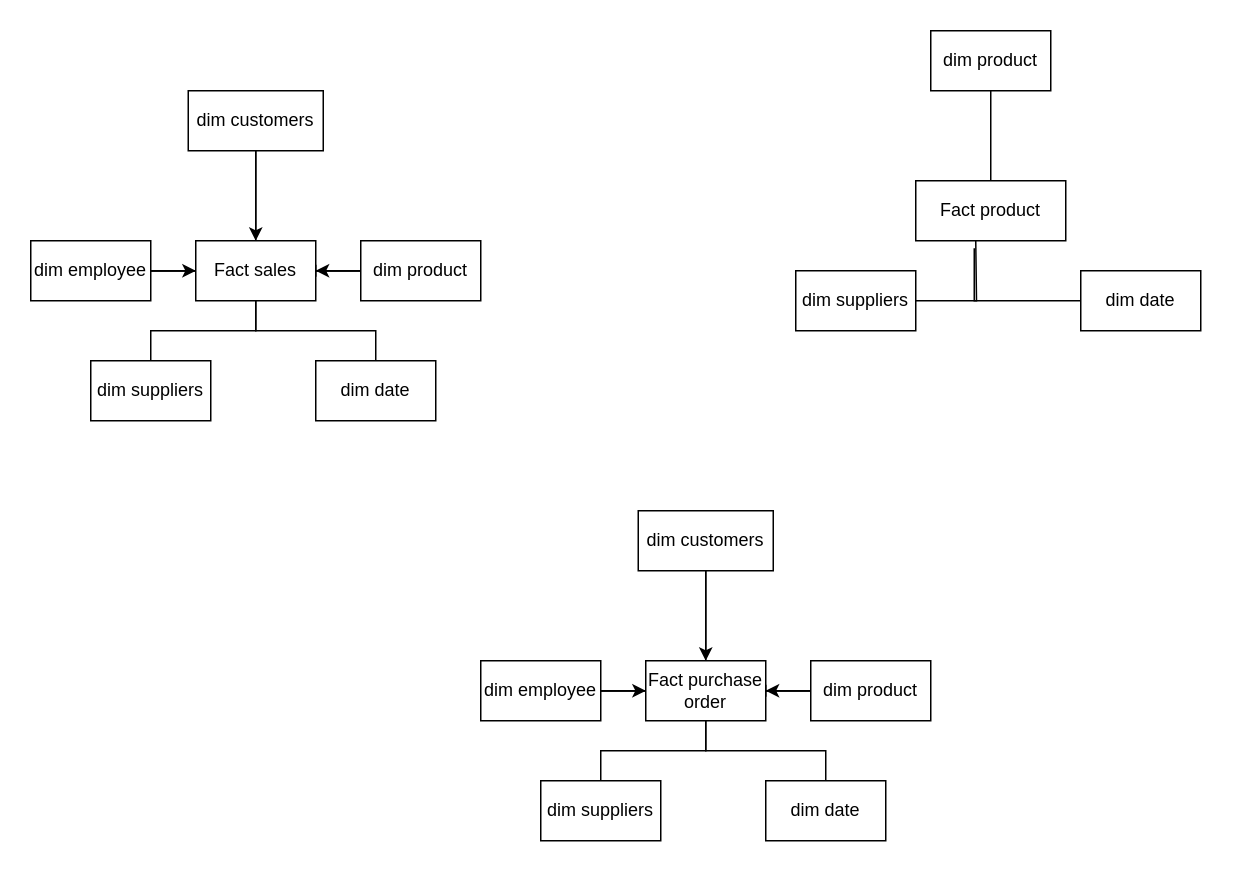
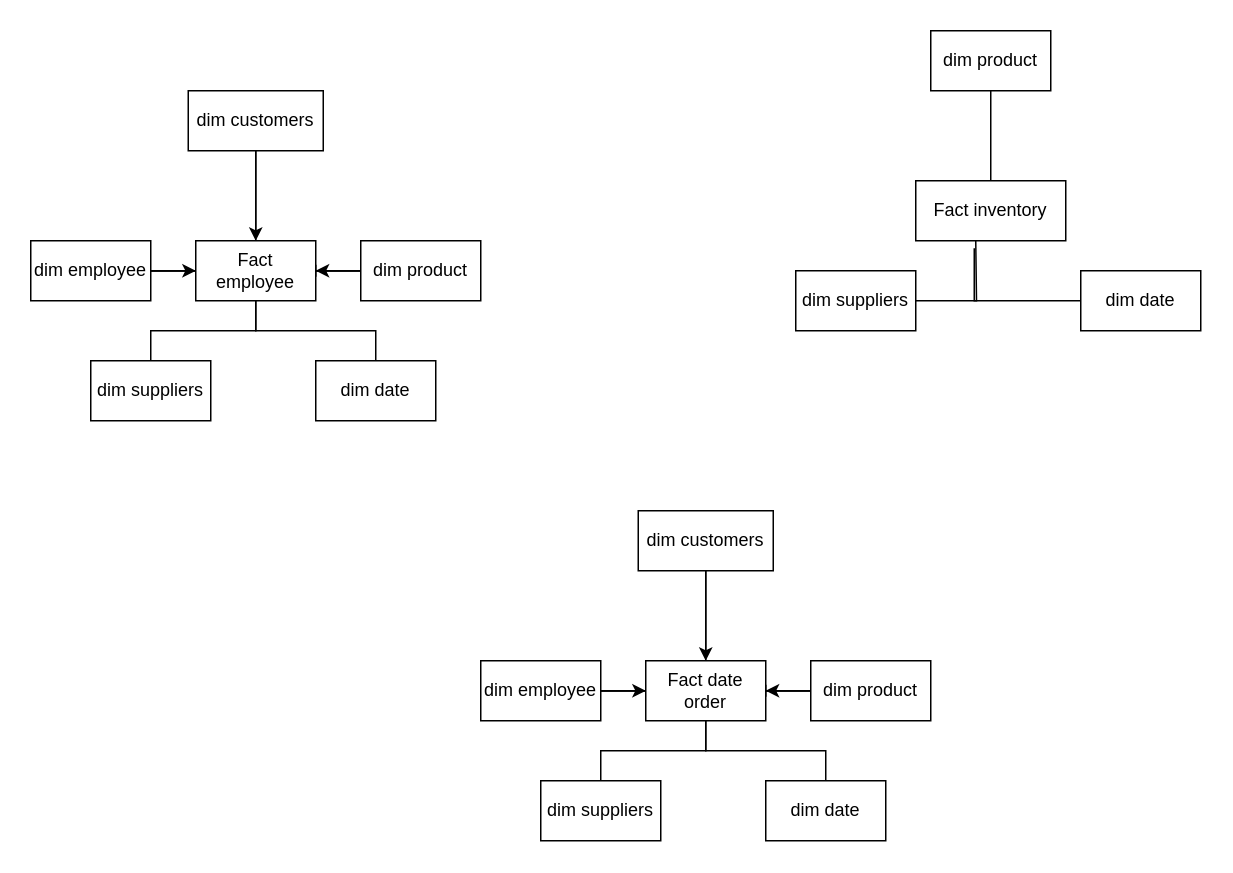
  <mxCell id="0" />
  <mxCell id="1" parent="0" />
- <mxCell id="2" value="Fact product" style="rounded=0;whiteSpace=wrap;html=1;" vertex="1" parent="1"><mxGeometry x="610" y="120" width="100" height="40" as="geometry" /></mxCell>
+ <mxCell id="2" value="Fact inventory" style="rounded=0;whiteSpace=wrap;html=1;" vertex="1" parent="1"><mxGeometry x="610" y="120" width="100" height="40" as="geometry" /></mxCell>
  <mxCell id="3" value="" style="edgeStyle=orthogonalEdgeStyle;rounded=0;orthogonalLoop=1;jettySize=auto;html=1;endArrow=none;endFill=0;" edge="1" parent="1" source="7" target="13"><mxGeometry relative="1" as="geometry" /></mxCell>
  <mxCell id="4" value="" style="edgeStyle=orthogonalEdgeStyle;rounded=0;orthogonalLoop=1;jettySize=auto;html=1;endArrow=none;endFill=0;" edge="1" parent="1" source="7" target="13"><mxGeometry relative="1" as="geometry" /></mxCell>
  <mxCell id="5" value="" style="edgeStyle=orthogonalEdgeStyle;rounded=0;orthogonalLoop=1;jettySize=auto;html=1;endArrow=none;endFill=0;" edge="1" parent="1" source="7" target="11"><mxGeometry relative="1" as="geometry" /></mxCell>
  <mxCell id="6" value="" style="edgeStyle=orthogonalEdgeStyle;rounded=0;orthogonalLoop=1;jettySize=auto;html=1;startArrow=none;startFill=0;endArrow=baseDash;endFill=0;" edge="1" parent="1" source="7" target="11"><mxGeometry relative="1" as="geometry" /></mxCell>
- <mxCell id="7" value="Fact sales" style="rounded=0;whiteSpace=wrap;html=1;" vertex="1" parent="1"><mxGeometry x="130" y="160" width="80" height="40" as="geometry" /></mxCell>
+ <mxCell id="7" value="Fact employee" style="rounded=0;whiteSpace=wrap;html=1;" vertex="1" parent="1"><mxGeometry x="130" y="160" width="80" height="40" as="geometry" /></mxCell>
  <mxCell id="8" style="edgeStyle=orthogonalEdgeStyle;rounded=0;orthogonalLoop=1;jettySize=auto;html=1;entryX=0.5;entryY=0;entryDx=0;entryDy=0;" edge="1" parent="1" source="9" target="7"><mxGeometry relative="1" as="geometry" /></mxCell>
  <mxCell id="9" value="dim customers" style="rounded=0;whiteSpace=wrap;html=1;" vertex="1" parent="1"><mxGeometry x="125" y="60" width="90" height="40" as="geometry" /></mxCell>
  <mxCell id="10" style="edgeStyle=orthogonalEdgeStyle;rounded=0;orthogonalLoop=1;jettySize=auto;html=1;" edge="1" parent="1" source="11" target="7"><mxGeometry relative="1" as="geometry" /></mxCell>
  <mxCell id="11" value="dim product" style="rounded=0;whiteSpace=wrap;html=1;" vertex="1" parent="1"><mxGeometry x="240" y="160" width="80" height="40" as="geometry" /></mxCell>
  <mxCell id="12" style="edgeStyle=orthogonalEdgeStyle;rounded=0;orthogonalLoop=1;jettySize=auto;html=1;" edge="1" parent="1" source="13" target="7"><mxGeometry relative="1" as="geometry" /></mxCell>
  <mxCell id="13" value="dim employee" style="rounded=0;whiteSpace=wrap;html=1;" vertex="1" parent="1"><mxGeometry x="20" y="160" width="80" height="40" as="geometry" /></mxCell>
  <mxCell id="14" style="edgeStyle=orthogonalEdgeStyle;rounded=0;orthogonalLoop=1;jettySize=auto;html=1;endArrow=none;endFill=0;" edge="1" parent="1" source="15" target="7"><mxGeometry relative="1" as="geometry" /></mxCell>
  <mxCell id="15" value="dim suppliers" style="rounded=0;whiteSpace=wrap;html=1;" vertex="1" parent="1"><mxGeometry x="60" y="240" width="80" height="40" as="geometry" /></mxCell>
  <mxCell id="16" style="edgeStyle=orthogonalEdgeStyle;rounded=0;orthogonalLoop=1;jettySize=auto;html=1;entryX=0.5;entryY=1;entryDx=0;entryDy=0;endArrow=none;endFill=0;" edge="1" parent="1" source="17" target="7"><mxGeometry relative="1" as="geometry" /></mxCell>
  <mxCell id="17" value="dim date" style="rounded=0;whiteSpace=wrap;html=1;" vertex="1" parent="1"><mxGeometry x="210" y="240" width="80" height="40" as="geometry" /></mxCell>
  <mxCell id="18" style="edgeStyle=orthogonalEdgeStyle;rounded=0;orthogonalLoop=1;jettySize=auto;html=1;endArrow=none;endFill=0;" edge="1" parent="1"><mxGeometry relative="1" as="geometry"><mxPoint x="100" y="180" as="sourcePoint" /><mxPoint x="130" y="180" as="targetPoint" /></mxGeometry></mxCell>
  <mxCell id="19" style="edgeStyle=orthogonalEdgeStyle;rounded=0;orthogonalLoop=1;jettySize=auto;html=1;entryX=0.5;entryY=0;entryDx=0;entryDy=0;endArrow=none;endFill=0;" edge="1" parent="1"><mxGeometry relative="1" as="geometry"><mxPoint x="170" y="100" as="sourcePoint" /><mxPoint x="170" y="160" as="targetPoint" /></mxGeometry></mxCell>
  <mxCell id="20" style="edgeStyle=orthogonalEdgeStyle;rounded=0;orthogonalLoop=1;jettySize=auto;html=1;endArrow=baseDash;endFill=0;startArrow=none;startFill=0;" edge="1" parent="1"><mxGeometry relative="1" as="geometry"><mxPoint x="240" y="180" as="sourcePoint" /><mxPoint x="210" y="180" as="targetPoint" /></mxGeometry></mxCell>
  <mxCell id="21" value="" style="edgeStyle=orthogonalEdgeStyle;rounded=0;orthogonalLoop=1;jettySize=auto;html=1;startArrow=none;startFill=0;endArrow=none;endFill=0;" edge="1" parent="1" source="22" target="2"><mxGeometry relative="1" as="geometry" /></mxCell>
  <mxCell id="22" value="dim product" style="rounded=0;whiteSpace=wrap;html=1;" vertex="1" parent="1"><mxGeometry x="620" y="20" width="80" height="40" as="geometry" /></mxCell>
  <mxCell id="23" style="edgeStyle=orthogonalEdgeStyle;rounded=0;orthogonalLoop=1;jettySize=auto;html=1;startArrow=none;startFill=0;endArrow=none;endFill=0;" edge="1" parent="1" source="24"><mxGeometry relative="1" as="geometry"><mxPoint x="650" y="160" as="targetPoint" /></mxGeometry></mxCell>
  <mxCell id="24" value="dim suppliers" style="rounded=0;whiteSpace=wrap;html=1;" vertex="1" parent="1"><mxGeometry x="530" y="180" width="80" height="40" as="geometry" /></mxCell>
  <mxCell id="25" style="edgeStyle=orthogonalEdgeStyle;rounded=0;orthogonalLoop=1;jettySize=auto;html=1;entryX=0.39;entryY=1.125;entryDx=0;entryDy=0;entryPerimeter=0;startArrow=none;startFill=0;endArrow=none;endFill=0;" edge="1" parent="1" source="26" target="2"><mxGeometry relative="1" as="geometry" /></mxCell>
  <mxCell id="26" value="dim date" style="rounded=0;whiteSpace=wrap;html=1;" vertex="1" parent="1"><mxGeometry x="720" y="180" width="80" height="40" as="geometry" /></mxCell>
  <mxCell id="27" value="" style="edgeStyle=orthogonalEdgeStyle;rounded=0;orthogonalLoop=1;jettySize=auto;html=1;endArrow=none;endFill=0;" edge="1" parent="1" source="31" target="37"><mxGeometry relative="1" as="geometry" /></mxCell>
  <mxCell id="28" value="" style="edgeStyle=orthogonalEdgeStyle;rounded=0;orthogonalLoop=1;jettySize=auto;html=1;endArrow=none;endFill=0;" edge="1" parent="1" source="31" target="37"><mxGeometry relative="1" as="geometry" /></mxCell>
  <mxCell id="29" value="" style="edgeStyle=orthogonalEdgeStyle;rounded=0;orthogonalLoop=1;jettySize=auto;html=1;endArrow=none;endFill=0;" edge="1" parent="1" source="31" target="35"><mxGeometry relative="1" as="geometry" /></mxCell>
  <mxCell id="30" value="" style="edgeStyle=orthogonalEdgeStyle;rounded=0;orthogonalLoop=1;jettySize=auto;html=1;startArrow=none;startFill=0;endArrow=baseDash;endFill=0;" edge="1" parent="1" source="31" target="35"><mxGeometry relative="1" as="geometry" /></mxCell>
- <mxCell id="31" value="Fact purchase order" style="rounded=0;whiteSpace=wrap;html=1;" vertex="1" parent="1"><mxGeometry x="430" y="440" width="80" height="40" as="geometry" /></mxCell>
+ <mxCell id="31" value="Fact date order" style="rounded=0;whiteSpace=wrap;html=1;" vertex="1" parent="1"><mxGeometry x="430" y="440" width="80" height="40" as="geometry" /></mxCell>
  <mxCell id="32" style="edgeStyle=orthogonalEdgeStyle;rounded=0;orthogonalLoop=1;jettySize=auto;html=1;entryX=0.5;entryY=0;entryDx=0;entryDy=0;" edge="1" parent="1" source="33" target="31"><mxGeometry relative="1" as="geometry" /></mxCell>
  <mxCell id="33" value="dim customers" style="rounded=0;whiteSpace=wrap;html=1;" vertex="1" parent="1"><mxGeometry x="425" y="340" width="90" height="40" as="geometry" /></mxCell>
  <mxCell id="34" style="edgeStyle=orthogonalEdgeStyle;rounded=0;orthogonalLoop=1;jettySize=auto;html=1;" edge="1" parent="1" source="35" target="31"><mxGeometry relative="1" as="geometry" /></mxCell>
  <mxCell id="35" value="dim product" style="rounded=0;whiteSpace=wrap;html=1;" vertex="1" parent="1"><mxGeometry x="540" y="440" width="80" height="40" as="geometry" /></mxCell>
  <mxCell id="36" style="edgeStyle=orthogonalEdgeStyle;rounded=0;orthogonalLoop=1;jettySize=auto;html=1;" edge="1" parent="1" source="37" target="31"><mxGeometry relative="1" as="geometry" /></mxCell>
  <mxCell id="37" value="dim employee" style="rounded=0;whiteSpace=wrap;html=1;" vertex="1" parent="1"><mxGeometry x="320" y="440" width="80" height="40" as="geometry" /></mxCell>
  <mxCell id="38" style="edgeStyle=orthogonalEdgeStyle;rounded=0;orthogonalLoop=1;jettySize=auto;html=1;endArrow=none;endFill=0;" edge="1" parent="1" source="39" target="31"><mxGeometry relative="1" as="geometry" /></mxCell>
  <mxCell id="39" value="dim suppliers" style="rounded=0;whiteSpace=wrap;html=1;" vertex="1" parent="1"><mxGeometry x="360" y="520" width="80" height="40" as="geometry" /></mxCell>
  <mxCell id="40" style="edgeStyle=orthogonalEdgeStyle;rounded=0;orthogonalLoop=1;jettySize=auto;html=1;entryX=0.5;entryY=1;entryDx=0;entryDy=0;endArrow=none;endFill=0;" edge="1" parent="1" source="41" target="31"><mxGeometry relative="1" as="geometry" /></mxCell>
  <mxCell id="41" value="dim date" style="rounded=0;whiteSpace=wrap;html=1;" vertex="1" parent="1"><mxGeometry x="510" y="520" width="80" height="40" as="geometry" /></mxCell>
  <mxCell id="42" style="edgeStyle=orthogonalEdgeStyle;rounded=0;orthogonalLoop=1;jettySize=auto;html=1;endArrow=none;endFill=0;" edge="1" parent="1"><mxGeometry relative="1" as="geometry"><mxPoint x="400" y="460" as="sourcePoint" /><mxPoint x="430" y="460" as="targetPoint" /></mxGeometry></mxCell>
  <mxCell id="43" style="edgeStyle=orthogonalEdgeStyle;rounded=0;orthogonalLoop=1;jettySize=auto;html=1;entryX=0.5;entryY=0;entryDx=0;entryDy=0;endArrow=none;endFill=0;" edge="1" parent="1"><mxGeometry relative="1" as="geometry"><mxPoint x="470" y="380" as="sourcePoint" /><mxPoint x="470" y="440" as="targetPoint" /></mxGeometry></mxCell>
  <mxCell id="44" style="edgeStyle=orthogonalEdgeStyle;rounded=0;orthogonalLoop=1;jettySize=auto;html=1;endArrow=baseDash;endFill=0;startArrow=none;startFill=0;" edge="1" parent="1"><mxGeometry relative="1" as="geometry"><mxPoint x="540" y="460" as="sourcePoint" /><mxPoint x="510" y="460" as="targetPoint" /></mxGeometry></mxCell>
